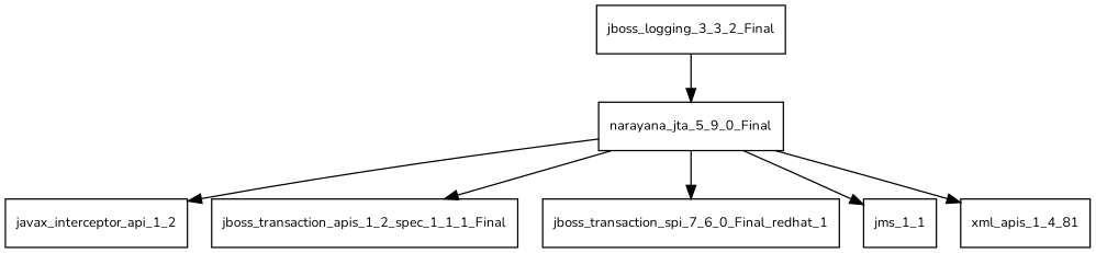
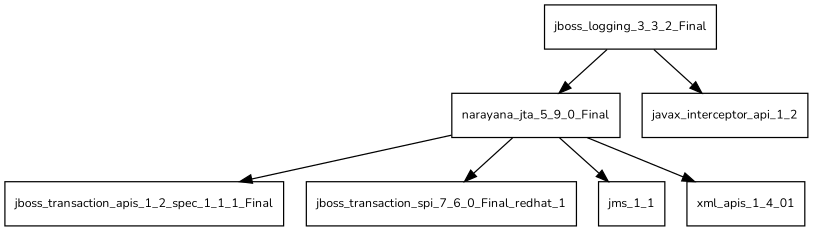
  digraph {
    fontname=Nunito
    node [fontname=Nunito fontsize=10.0 shape=box]
    edge [fontname=Nunito]
    narayana_jta_5_9_0_Final
    javax_interceptor_api_1_2
    n3 [label=jboss_transaction_apis_1_2_spec_1_1_1_Final]
    jboss_transaction_spi_7_6_0_Final_redhat_1
    jms_1_1
-   xml_apis_1_4_01 [label=xml_apis_1_4_81]
+   xml_apis_1_4_01
    jboss_logging_3_3_2_Final
-   narayana_jta_5_9_0_Final -> javax_interceptor_api_1_2
+   jboss_logging_3_3_2_Final -> javax_interceptor_api_1_2
    narayana_jta_5_9_0_Final -> n3
    narayana_jta_5_9_0_Final -> jboss_transaction_spi_7_6_0_Final_redhat_1
    narayana_jta_5_9_0_Final -> jms_1_1
    narayana_jta_5_9_0_Final -> xml_apis_1_4_01
    jboss_logging_3_3_2_Final -> narayana_jta_5_9_0_Final
  }
